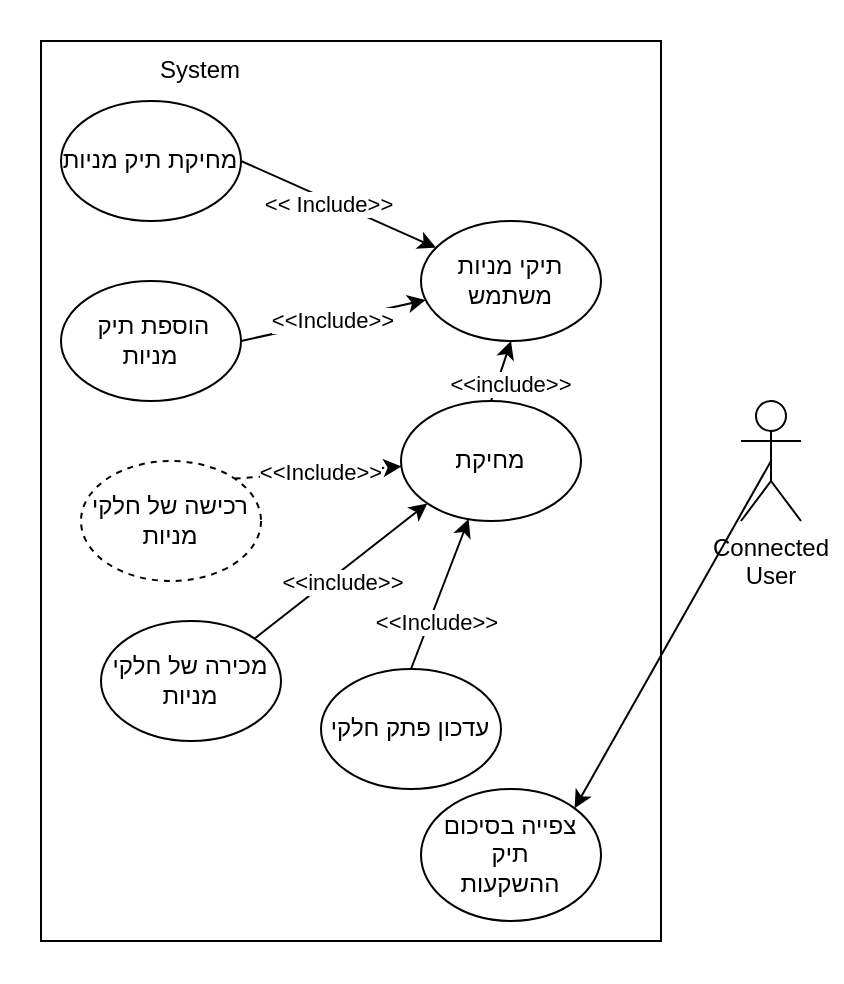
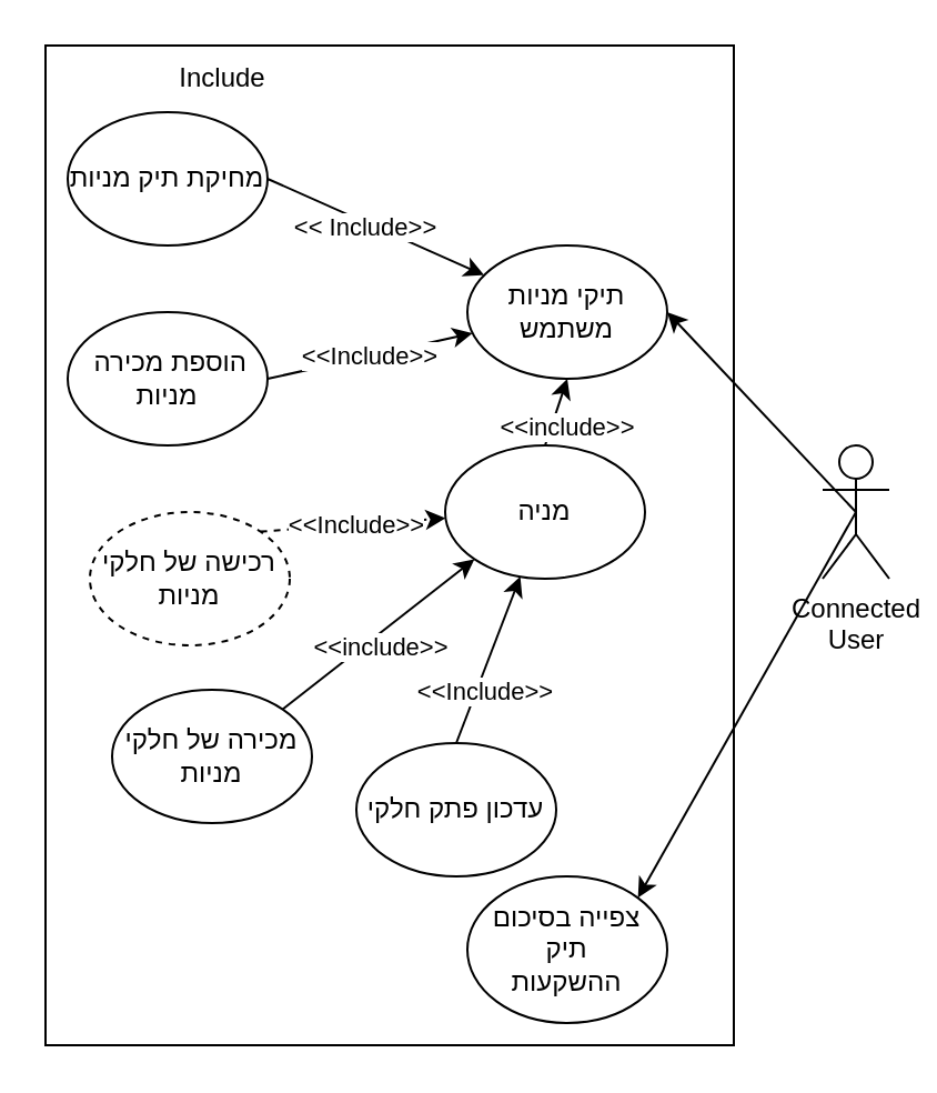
  <mxCell id="0" />
  <mxCell id="1" parent="0" />
  <mxCell id="2" value="" style="rounded=0;whiteSpace=wrap;html=1;" parent="1" vertex="1"><mxGeometry x="20" y="20" width="310" height="450" as="geometry" /></mxCell>
  <mxCell id="3" value="&amp;lt;&amp;lt;Include&amp;gt;&amp;gt;" style="edgeStyle=none;html=1;exitX=1;exitY=0.5;exitDx=0;exitDy=0;" parent="1" source="4" target="5" edge="1"><mxGeometry relative="1" as="geometry" /></mxCell>
- <mxCell id="4" value="&amp;nbsp;הוספת תיק מניות" style="ellipse;whiteSpace=wrap;html=1;" parent="1" vertex="1"><mxGeometry x="30" y="140" width="90" height="60" as="geometry" /></mxCell>
+ <mxCell id="4" value="&amp;nbsp;הוספת מכירה מניות" style="ellipse;whiteSpace=wrap;html=1;" parent="1" vertex="1"><mxGeometry x="30" y="140" width="90" height="60" as="geometry" /></mxCell>
  <mxCell id="5" value="תיקי מניות משתמש" style="ellipse;whiteSpace=wrap;html=1;" parent="1" vertex="1"><mxGeometry x="210" y="110" width="90" height="60" as="geometry" /></mxCell>
  <mxCell id="6" style="edgeStyle=none;html=1;exitX=1;exitY=0.5;exitDx=0;exitDy=0;" parent="1" source="8" target="5" edge="1"><mxGeometry relative="1" as="geometry" /></mxCell>
  <mxCell id="7" value="&amp;lt;&amp;lt;&amp;nbsp;Include&amp;gt;&amp;gt;" style="edgeLabel;html=1;align=center;verticalAlign=middle;resizable=0;points=[];" parent="6" vertex="1" connectable="0"><mxGeometry x="-0.1" y="-1" relative="1" as="geometry"><mxPoint y="1" as="offset" /></mxGeometry></mxCell>
  <mxCell id="8" value="מחיקת תיק מניות" style="ellipse;whiteSpace=wrap;html=1;" parent="1" vertex="1"><mxGeometry x="30" y="50" width="90" height="60" as="geometry" /></mxCell>
  <mxCell id="9" style="edgeStyle=none;html=1;exitX=1;exitY=0;exitDx=0;exitDy=0;dashed=1;" parent="1" source="11" target="23" edge="1"><mxGeometry relative="1" as="geometry" /></mxCell>
  <mxCell id="10" value="&amp;lt;&amp;lt;Include&amp;gt;&amp;gt;" style="edgeLabel;html=1;align=center;verticalAlign=middle;resizable=0;points=[];" parent="9" vertex="1" connectable="0"><mxGeometry x="0.036" relative="1" as="geometry"><mxPoint as="offset" /></mxGeometry></mxCell>
  <mxCell id="11" value="רכישה של חלקי מניות" style="ellipse;whiteSpace=wrap;html=1;dashed=1;" parent="1" vertex="1"><mxGeometry x="40" y="230" width="90" height="60" as="geometry" /></mxCell>
  <mxCell id="12" style="edgeStyle=none;html=1;exitX=1;exitY=0;exitDx=0;exitDy=0;entryX=0;entryY=1;entryDx=0;entryDy=0;" parent="1" source="14" target="23" edge="1"><mxGeometry relative="1" as="geometry" /></mxCell>
  <mxCell id="13" value="&amp;lt;&amp;lt;include&amp;gt;&amp;gt;" style="edgeLabel;html=1;align=center;verticalAlign=middle;resizable=0;points=[];" parent="12" vertex="1" connectable="0"><mxGeometry x="0.342" y="1" relative="1" as="geometry"><mxPoint x="-14" y="18" as="offset" /></mxGeometry></mxCell>
  <mxCell id="14" value="מכירה של חלקי מניות" style="ellipse;whiteSpace=wrap;html=1;" parent="1" vertex="1"><mxGeometry x="50" y="310" width="90" height="60" as="geometry" /></mxCell>
  <mxCell id="15" style="edgeStyle=none;html=1;exitX=0.5;exitY=0;exitDx=0;exitDy=0;" parent="1" source="17" target="23" edge="1"><mxGeometry relative="1" as="geometry" /></mxCell>
  <mxCell id="16" value="&amp;lt;&amp;lt;Include&amp;gt;&amp;gt;" style="edgeLabel;html=1;align=center;verticalAlign=middle;resizable=0;points=[];" parent="15" vertex="1" connectable="0"><mxGeometry x="-0.16" relative="1" as="geometry"><mxPoint y="8" as="offset" /></mxGeometry></mxCell>
  <mxCell id="17" value="עדכון פתק חלקי" style="ellipse;whiteSpace=wrap;html=1;" parent="1" vertex="1"><mxGeometry x="160" y="334" width="90" height="60" as="geometry" /></mxCell>
+ <mxCell id="18" style="edgeStyle=none;html=1;exitX=0.5;exitY=0.5;exitDx=0;exitDy=0;exitPerimeter=0;entryX=1;entryY=0.5;entryDx=0;entryDy=0;" parent="1" source="20" target="5" edge="1"><mxGeometry relative="1" as="geometry" /></mxCell>
  <mxCell id="19" style="edgeStyle=none;html=1;exitX=0.5;exitY=0.5;exitDx=0;exitDy=0;exitPerimeter=0;entryX=1;entryY=0;entryDx=0;entryDy=0;" parent="1" source="20" target="25" edge="1"><mxGeometry relative="1" as="geometry" /></mxCell>
  <mxCell id="20" value="Connected&lt;br&gt;User" style="shape=umlActor;verticalLabelPosition=bottom;verticalAlign=top;html=1;outlineConnect=0;" parent="1" vertex="1"><mxGeometry x="370" y="200" width="30" height="60" as="geometry" /></mxCell>
  <mxCell id="21" style="edgeStyle=none;html=1;exitX=0.5;exitY=0;exitDx=0;exitDy=0;entryX=0.5;entryY=1;entryDx=0;entryDy=0;" parent="1" source="23" target="5" edge="1"><mxGeometry relative="1" as="geometry" /></mxCell>
  <mxCell id="22" value="&amp;lt;&amp;lt;include&amp;gt;&amp;gt;" style="edgeLabel;html=1;align=center;verticalAlign=middle;resizable=0;points=[];" parent="21" vertex="1" connectable="0"><mxGeometry x="0.411" y="-2" relative="1" as="geometry"><mxPoint x="1" y="12" as="offset" /></mxGeometry></mxCell>
- <mxCell id="23" value="מחיקת" style="ellipse;whiteSpace=wrap;html=1;" parent="1" vertex="1"><mxGeometry x="200" y="200" width="90" height="60" as="geometry" /></mxCell>
- <mxCell id="24" value="System" style="text;html=1;strokeColor=none;fillColor=none;align=center;verticalAlign=middle;whiteSpace=wrap;rounded=0;" parent="1" vertex="1"><mxGeometry x="70" y="20" width="60" height="30" as="geometry" /></mxCell>
+ <mxCell id="23" value="מניה" style="ellipse;whiteSpace=wrap;html=1;" parent="1" vertex="1"><mxGeometry x="200" y="200" width="90" height="60" as="geometry" /></mxCell>
+ <mxCell id="24" value="Include" style="text;html=1;strokeColor=none;fillColor=none;align=center;verticalAlign=middle;whiteSpace=wrap;rounded=0;" parent="1" vertex="1"><mxGeometry x="70" y="20" width="60" height="30" as="geometry" /></mxCell>
  <mxCell id="25" value="צפייה בסיכום תיק&lt;br&gt;ההשקעות" style="ellipse;whiteSpace=wrap;html=1;" parent="1" vertex="1"><mxGeometry x="210" y="394" width="90" height="66" as="geometry" /></mxCell>
